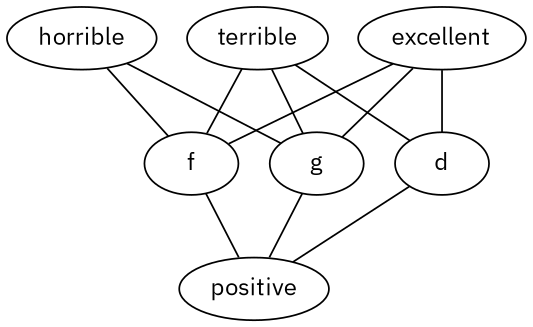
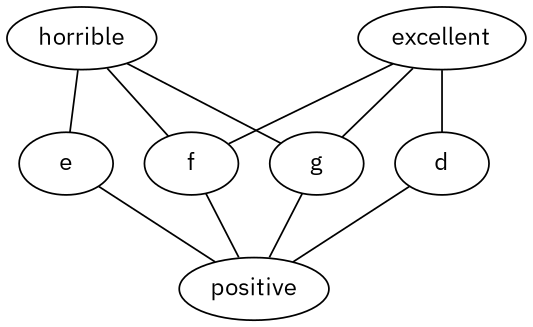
  graph {
    fontname="IBM Plex Sans"
    rankdir=TB
    node [fontname="IBM Plex Sans"]
    edge [fontname="IBM Plex Sans"]
    n1 [label=horrible]
+   e
    f
    g
    n5 [label=positive]
    d
    n7 [label=excellent]
-   n8 [label=terrible]
+   n1 -- e
    n1 -- f
    n1 -- g
+   e -- n5
    f -- n5
    g -- n5
    d -- n5
    n7 -- f
    n7 -- g
    n7 -- d
-   n8 -- f
-   n8 -- g
-   n8 -- d
  }
